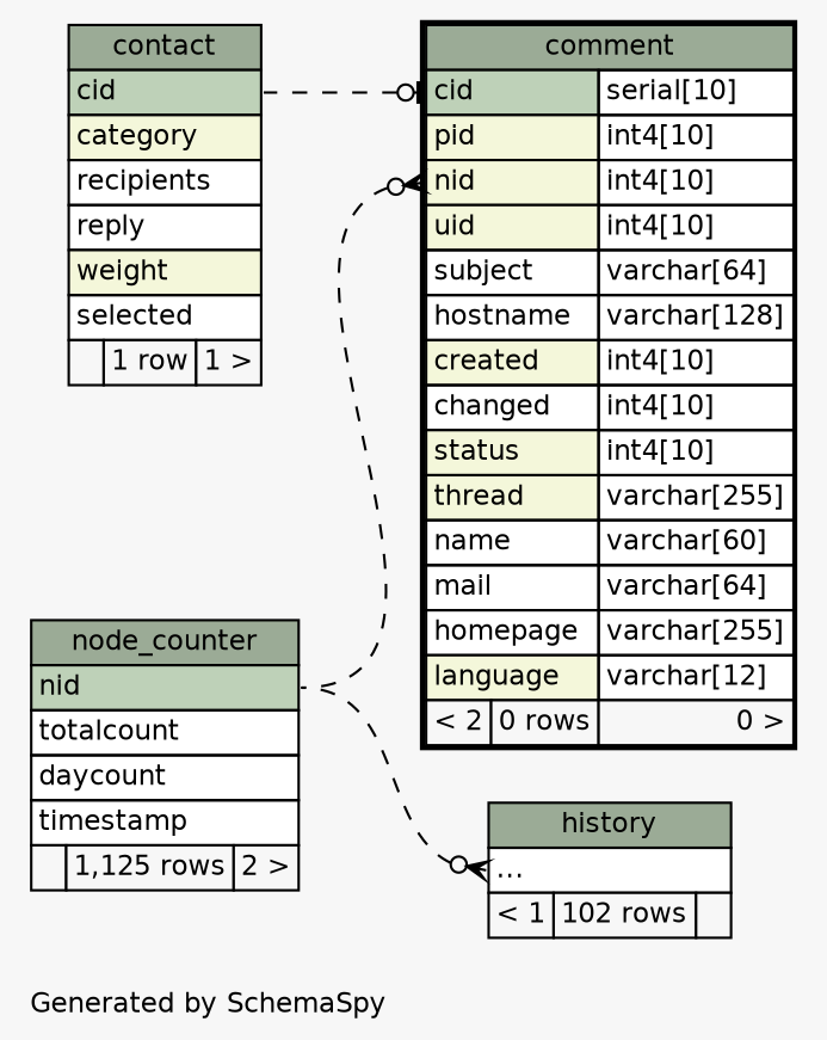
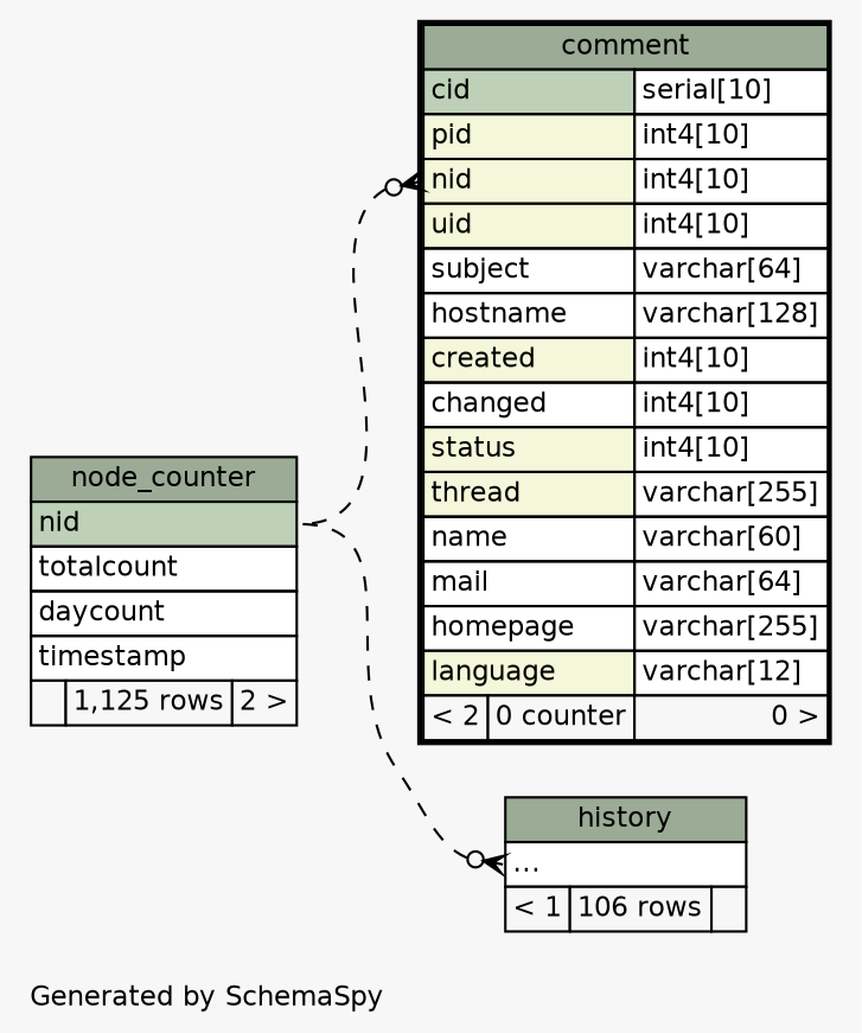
  digraph {
    bgcolor="#f7f7f7"
    fontname=Helvetica
    fontsize=11
    label="\nGenerated by SchemaSpy"
    labeljust=l
    nodesep=0.18
    rankdir=RL
    ranksep=0.46
    node [fontname=Helvetica fontsize=11 shape=plaintext]
    edge [arrowhead=none arrowsize=0.8 arrowtail=crowodot dir=back headport="nid:e" style=dashed]
-   n1 [label=<     <TABLE BORDER="2" CELLBORDER="1" CELLSPACING="0" BGCOLOR="#ffffff">       <TR><TD COLSPAN="3" BGCOLOR="#9bab96" ALIGN="CENTER">comment</TD></TR>       <TR><TD PORT="cid" COLSPAN="2" BGCOLOR="#bed1b8" ALIGN="LEFT">cid</TD><TD PORT="cid.type" ALIGN="LEFT">serial[10]</TD></TR>       <TR><TD PORT="pid" COLSPAN="2" BGCOLOR="#f4f7da" ALIGN="LEFT">pid</TD><TD PORT="pid.type" ALIGN="LEFT">int4[10]</TD></TR>       <TR><TD PORT="nid" COLSPAN="2" BGCOLOR="#f4f7da" ALIGN="LEFT">nid</TD><TD PORT="nid.type" ALIGN="LEFT">int4[10]</TD></TR>       <TR><TD PORT="uid" COLSPAN="2" BGCOLOR="#f4f7da" ALIGN="LEFT">uid</TD><TD PORT="uid.type" ALIGN="LEFT">int4[10]</TD></TR>       <TR><TD PORT="subject" COLSPAN="2" ALIGN="LEFT">subject</TD><TD PORT="subject.type" ALIGN="LEFT">varchar[64]</TD></TR>       <TR><TD PORT="hostname" COLSPAN="2" ALIGN="LEFT">hostname</TD><TD PORT="hostname.type" ALIGN="LEFT">varchar[128]</TD></TR>       <TR><TD PORT="created" COLSPAN="2" BGCOLOR="#f4f7da" ALIGN="LEFT">created</TD><TD PORT="created.type" ALIGN="LEFT">int4[10]</TD></TR>       <TR><TD PORT="changed" COLSPAN="2" ALIGN="LEFT">changed</TD><TD PORT="changed.type" ALIGN="LEFT">int4[10]</TD></TR>       <TR><TD PORT="status" COLSPAN="2" BGCOLOR="#f4f7da" ALIGN="LEFT">status</TD><TD PORT="status.type" ALIGN="LEFT">int4[10]</TD></TR>       <TR><TD PORT="thread" COLSPAN="2" BGCOLOR="#f4f7da" ALIGN="LEFT">thread</TD><TD PORT="thread.type" ALIGN="LEFT">varchar[255]</TD></TR>       <TR><TD PORT="name" COLSPAN="2" ALIGN="LEFT">name</TD><TD PORT="name.type" ALIGN="LEFT">varchar[60]</TD></TR>       <TR><TD PORT="mail" COLSPAN="2" ALIGN="LEFT">mail</TD><TD PORT="mail.type" ALIGN="LEFT">varchar[64]</TD></TR>       <TR><TD PORT="homepage" COLSPAN="2" ALIGN="LEFT">homepage</TD><TD PORT="homepage.type" ALIGN="LEFT">varchar[255]</TD></TR>       <TR><TD PORT="language" COLSPAN="2" BGCOLOR="#f4f7da" ALIGN="LEFT">language</TD><TD PORT="language.type" ALIGN="LEFT">varchar[12]</TD></TR>       <TR><TD ALIGN="LEFT" BGCOLOR="#f7f7f7">&lt; 2</TD><TD ALIGN="RIGHT" BGCOLOR="#f7f7f7">0 rows</TD><TD ALIGN="RIGHT" BGCOLOR="#f7f7f7">0 &gt;</TD></TR>     </TABLE>>]
-   n2 [label=<     <TABLE BORDER="0" CELLBORDER="1" CELLSPACING="0" BGCOLOR="#ffffff">       <TR><TD COLSPAN="3" BGCOLOR="#9bab96" ALIGN="CENTER">contact</TD></TR>       <TR><TD PORT="cid" COLSPAN="3" BGCOLOR="#bed1b8" ALIGN="LEFT">cid</TD></TR>       <TR><TD PORT="category" COLSPAN="3" BGCOLOR="#f4f7da" ALIGN="LEFT">category</TD></TR>       <TR><TD PORT="recipients" COLSPAN="3" ALIGN="LEFT">recipients</TD></TR>       <TR><TD PORT="reply" COLSPAN="3" ALIGN="LEFT">reply</TD></TR>       <TR><TD PORT="weight" COLSPAN="3" BGCOLOR="#f4f7da" ALIGN="LEFT">weight</TD></TR>       <TR><TD PORT="selected" COLSPAN="3" ALIGN="LEFT">selected</TD></TR>       <TR><TD ALIGN="LEFT" BGCOLOR="#f7f7f7">  </TD><TD ALIGN="RIGHT" BGCOLOR="#f7f7f7">1 row</TD><TD ALIGN="RIGHT" BGCOLOR="#f7f7f7">1 &gt;</TD></TR>     </TABLE>>]
+   n1 [label=<     <TABLE BORDER="2" CELLBORDER="1" CELLSPACING="0" BGCOLOR="#ffffff">       <TR><TD COLSPAN="3" BGCOLOR="#9bab96" ALIGN="CENTER">comment</TD></TR>       <TR><TD PORT="cid" COLSPAN="2" BGCOLOR="#bed1b8" ALIGN="LEFT">cid</TD><TD PORT="cid.type" ALIGN="LEFT">serial[10]</TD></TR>       <TR><TD PORT="pid" COLSPAN="2" BGCOLOR="#f4f7da" ALIGN="LEFT">pid</TD><TD PORT="pid.type" ALIGN="LEFT">int4[10]</TD></TR>       <TR><TD PORT="nid" COLSPAN="2" BGCOLOR="#f4f7da" ALIGN="LEFT">nid</TD><TD PORT="nid.type" ALIGN="LEFT">int4[10]</TD></TR>       <TR><TD PORT="uid" COLSPAN="2" BGCOLOR="#f4f7da" ALIGN="LEFT">uid</TD><TD PORT="uid.type" ALIGN="LEFT">int4[10]</TD></TR>       <TR><TD PORT="subject" COLSPAN="2" ALIGN="LEFT">subject</TD><TD PORT="subject.type" ALIGN="LEFT">varchar[64]</TD></TR>       <TR><TD PORT="hostname" COLSPAN="2" ALIGN="LEFT">hostname</TD><TD PORT="hostname.type" ALIGN="LEFT">varchar[128]</TD></TR>       <TR><TD PORT="created" COLSPAN="2" BGCOLOR="#f4f7da" ALIGN="LEFT">created</TD><TD PORT="created.type" ALIGN="LEFT">int4[10]</TD></TR>       <TR><TD PORT="changed" COLSPAN="2" ALIGN="LEFT">changed</TD><TD PORT="changed.type" ALIGN="LEFT">int4[10]</TD></TR>       <TR><TD PORT="status" COLSPAN="2" BGCOLOR="#f4f7da" ALIGN="LEFT">status</TD><TD PORT="status.type" ALIGN="LEFT">int4[10]</TD></TR>       <TR><TD PORT="thread" COLSPAN="2" BGCOLOR="#f4f7da" ALIGN="LEFT">thread</TD><TD PORT="thread.type" ALIGN="LEFT">varchar[255]</TD></TR>       <TR><TD PORT="name" COLSPAN="2" ALIGN="LEFT">name</TD><TD PORT="name.type" ALIGN="LEFT">varchar[60]</TD></TR>       <TR><TD PORT="mail" COLSPAN="2" ALIGN="LEFT">mail</TD><TD PORT="mail.type" ALIGN="LEFT">varchar[64]</TD></TR>       <TR><TD PORT="homepage" COLSPAN="2" ALIGN="LEFT">homepage</TD><TD PORT="homepage.type" ALIGN="LEFT">varchar[255]</TD></TR>       <TR><TD PORT="language" COLSPAN="2" BGCOLOR="#f4f7da" ALIGN="LEFT">language</TD><TD PORT="language.type" ALIGN="LEFT">varchar[12]</TD></TR>       <TR><TD ALIGN="LEFT" BGCOLOR="#f7f7f7">&lt; 2</TD><TD ALIGN="RIGHT" BGCOLOR="#f7f7f7">0 counter</TD><TD ALIGN="RIGHT" BGCOLOR="#f7f7f7">0 &gt;</TD></TR>     </TABLE>>]
    n3 [label=<     <TABLE BORDER="0" CELLBORDER="1" CELLSPACING="0" BGCOLOR="#ffffff">       <TR><TD COLSPAN="3" BGCOLOR="#9bab96" ALIGN="CENTER">node_counter</TD></TR>       <TR><TD PORT="nid" COLSPAN="3" BGCOLOR="#bed1b8" ALIGN="LEFT">nid</TD></TR>       <TR><TD PORT="totalcount" COLSPAN="3" ALIGN="LEFT">totalcount</TD></TR>       <TR><TD PORT="daycount" COLSPAN="3" ALIGN="LEFT">daycount</TD></TR>       <TR><TD PORT="timestamp" COLSPAN="3" ALIGN="LEFT">timestamp</TD></TR>       <TR><TD ALIGN="LEFT" BGCOLOR="#f7f7f7">  </TD><TD ALIGN="RIGHT" BGCOLOR="#f7f7f7">1,125 rows</TD><TD ALIGN="RIGHT" BGCOLOR="#f7f7f7">2 &gt;</TD></TR>     </TABLE>>]
-   n4 [label=<     <TABLE BORDER="0" CELLBORDER="1" CELLSPACING="0" BGCOLOR="#ffffff">       <TR><TD COLSPAN="3" BGCOLOR="#9bab96" ALIGN="CENTER">history</TD></TR>       <TR><TD PORT="elipses" COLSPAN="3" ALIGN="LEFT">...</TD></TR>       <TR><TD ALIGN="LEFT" BGCOLOR="#f7f7f7">&lt; 1</TD><TD ALIGN="RIGHT" BGCOLOR="#f7f7f7">102 rows</TD><TD ALIGN="RIGHT" BGCOLOR="#f7f7f7">  </TD></TR>     </TABLE>>]
-   n1 -> n2 [arrowtail=teeodot headport="cid:e" tailport="cid:w"]
+   n4 [label=<     <TABLE BORDER="0" CELLBORDER="1" CELLSPACING="0" BGCOLOR="#ffffff">       <TR><TD COLSPAN="3" BGCOLOR="#9bab96" ALIGN="CENTER">history</TD></TR>       <TR><TD PORT="elipses" COLSPAN="3" ALIGN="LEFT">...</TD></TR>       <TR><TD ALIGN="LEFT" BGCOLOR="#f7f7f7">&lt; 1</TD><TD ALIGN="RIGHT" BGCOLOR="#f7f7f7">106 rows</TD><TD ALIGN="RIGHT" BGCOLOR="#f7f7f7">  </TD></TR>     </TABLE>>]
    n1 -> n3 [tailport="nid:w"]
    n4 -> n3 [tailport="elipses:w"]
  }
